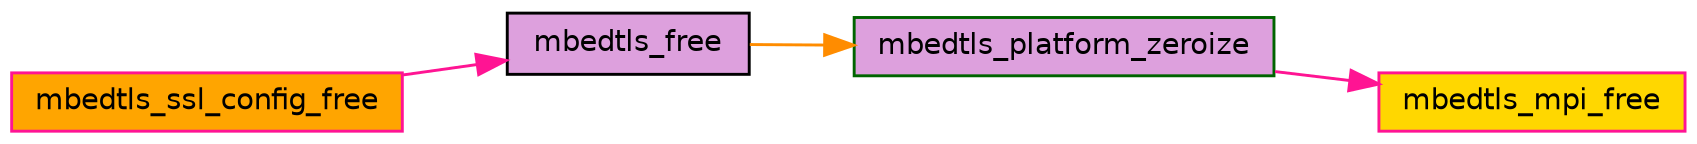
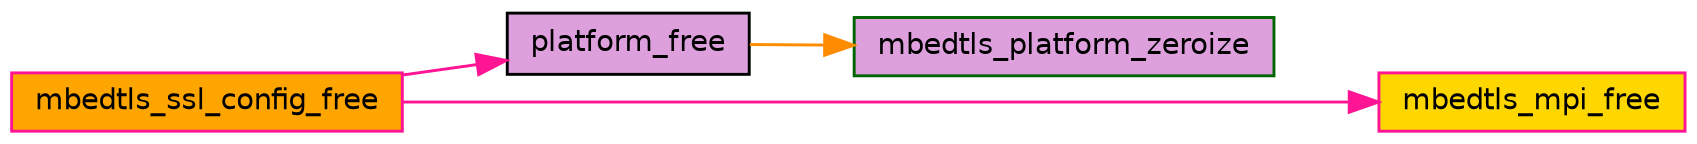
  digraph {
    rankdir=LR
    node [color=deeppink fillcolor=plum fontname=Helvetica fontsize=10 shape=record style=filled]
    edge [color=deeppink fontname=Helvetica fontsize=10 labelfontname=Helvetica labelfontsize=10 style=solid]
    n1 [fillcolor=orange fontcolor=black height=0.2 label=mbedtls_ssl_config_free width=0.4]
-   n2 [color=black height=0.2 label=mbedtls_free width=0.4]
+   n2 [color=black height=0.2 label=platform_free width=0.4]
    n3 [fillcolor=gold height=0.2 label=mbedtls_mpi_free width=0.4]
    n4 [color=darkgreen height=0.2 label=mbedtls_platform_zeroize width=0.4]
    n1 -> n2
-   n4 -> n3
+   n1 -> n3
    n2 -> n4 [color=darkorange]
  }
